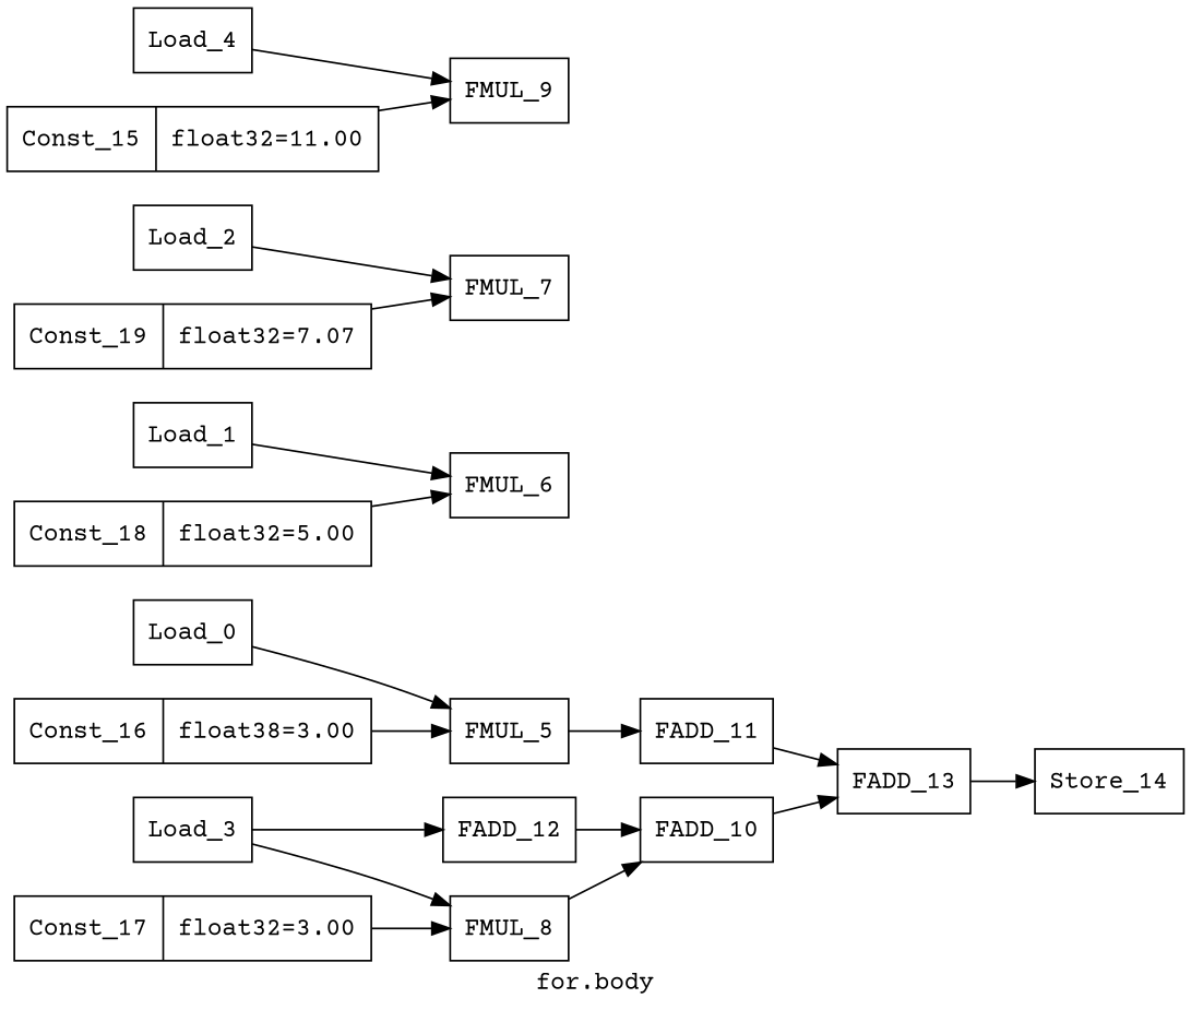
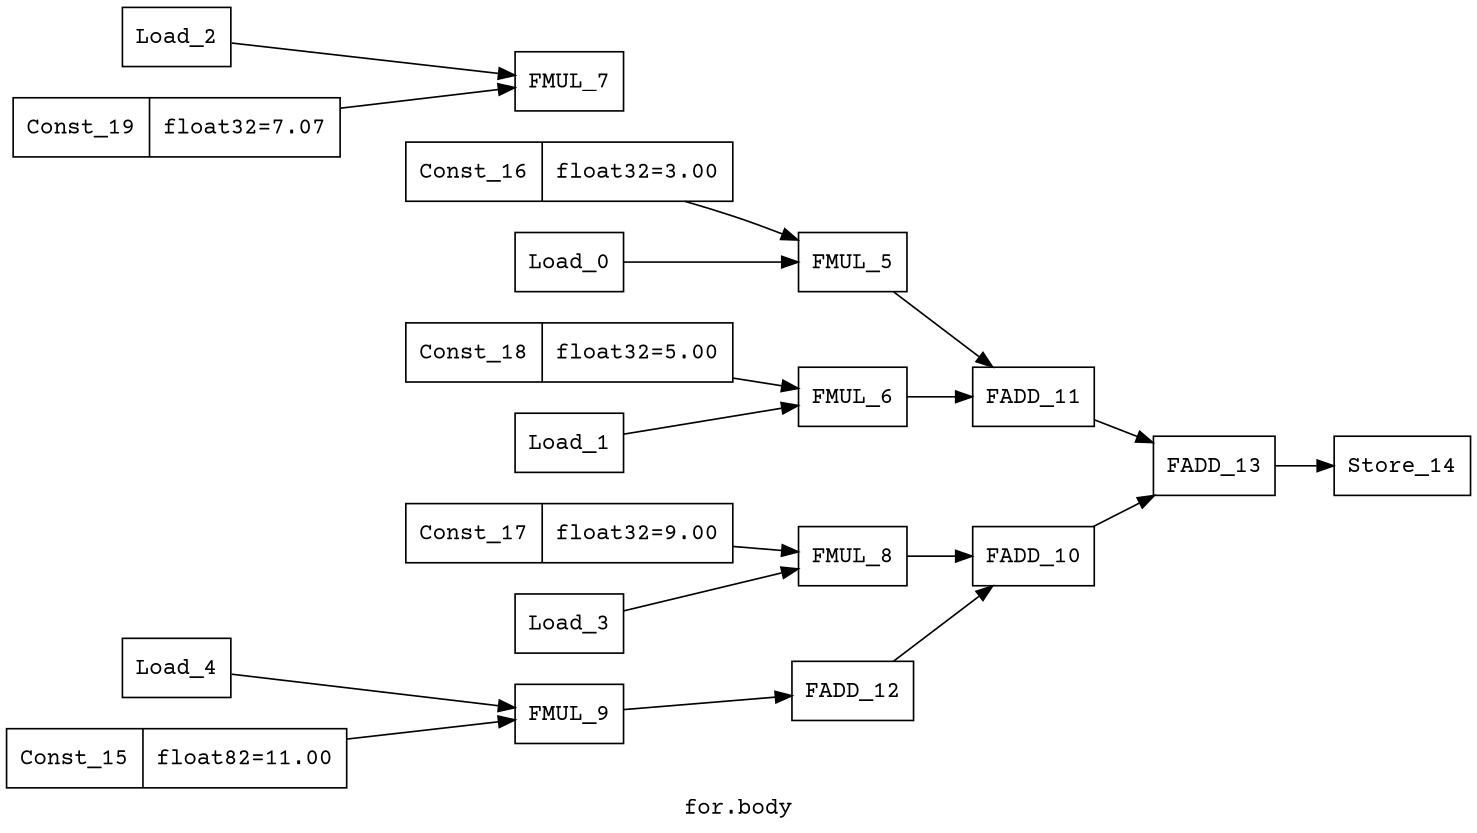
  digraph {
    fontname="Courier Prime"
    label="for.body"
    rankdir=LR
    node [fontname="Courier Prime" opcode=input shape=record]
    edge [fontname="Courier Prime" operand=any2input]
    n1 [label="{Load_0}"]
    n2 [label="{FMUL_5}" opcode=FMUL type=op]
    n3 [label="{FADD_11}" opcode=FADD type=op]
    n4 [label="{FADD_13}" opcode=FADD type=op]
    n5 [label="{Load_1}"]
    n6 [label="{FMUL_6}" opcode=FMUL type=op]
    n7 [label="{Load_2}"]
    n8 [label="{FMUL_7}" opcode=FMUL type=op]
    n9 [label="{FADD_12}" opcode=FADD type=op]
    n10 [label="{FADD_10}" opcode=FADD type=op]
    n11 [label="{Load_3}"]
    n12 [label="{FMUL_8}" opcode=FMUL type=op]
    n13 [label="{Load_4}"]
    n14 [label="{FMUL_9}" opcode=FMUL type=op]
    n15 [label="{Store_14}" opcode=output]
-   n16 [constVal=1 float32=11.00 label="{Const_15|float32=11.00}" opcode=const]
-   n17 [constVal=1 float32=3.00 label="{Const_16|float38=3.00}" opcode=const]
-   n18 [constVal=1 float32=9.00 label="{Const_17|float32=3.00}" opcode=const]
+   n16 [constVal=1 float32=11.00 label="{Const_15|float82=11.00}" opcode=const]
+   n17 [constVal=1 float32=3.00 label="{Const_16|float32=3.00}" opcode=const]
+   n18 [constVal=1 float32=9.00 label="{Const_17|float32=9.00}" opcode=const]
    n19 [constVal=1 float32=5.00 label="{Const_18|float32=5.00}" opcode=const]
    n20 [constVal=1 float32=7.00 label="{Const_19|float32=7.07}" opcode=const]
    n1 -> n2
    n2 -> n3
    n3 -> n4
    n4 -> n15
    n5 -> n6
+   n6 -> n3
    n7 -> n8
    n9 -> n10
    n10 -> n4
    n11 -> n12
    n12 -> n10
    n13 -> n14
-   n11 -> n9
+   n14 -> n9
    n16 -> n14
    n17 -> n2
    n18 -> n12
    n19 -> n6
    n20 -> n8
  }
